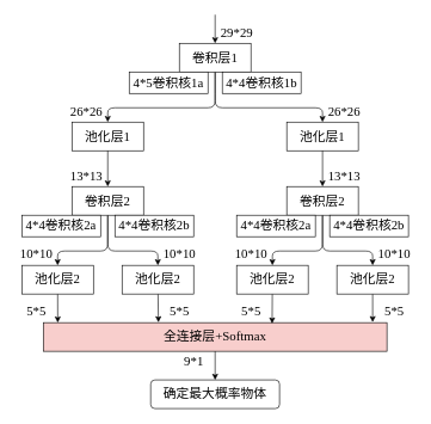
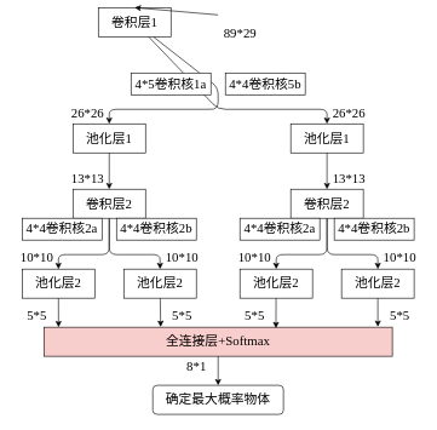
  <mxCell id="0" />
  <mxCell id="1" parent="0" />
  <mxCell id="2" style="edgeStyle=none;html=1;entryX=0.5;entryY=0;entryDx=0;entryDy=0;fontFamily=Times New Roman;fontSize=18;" parent="1" source="4" target="5" edge="1"><mxGeometry relative="1" as="geometry"><Array as="points"><mxPoint x="300" y="120" /><mxPoint x="300" y="150" /><mxPoint x="150" y="150" /></Array></mxGeometry></mxCell>
  <mxCell id="3" style="edgeStyle=none;html=1;entryX=0.5;entryY=0;entryDx=0;entryDy=0;fontFamily=Times New Roman;fontSource=https%3A%2F%2Ffonts.googleapis.com%2Fcss%3Ffamily%3D%25E5%25AE%258B%25E4%25BD%2593;fontSize=18;" parent="1" source="4" target="28" edge="1"><mxGeometry relative="1" as="geometry"><Array as="points"><mxPoint x="300" y="150" /><mxPoint x="450" y="150" /></Array></mxGeometry></mxCell>
- <mxCell id="4" value="&lt;font data-font-src=&quot;https://fonts.googleapis.com/css?family=%E5%AE%8B%E4%BD%93&quot;&gt;卷积层&lt;/font&gt;&lt;span style=&quot;font-family: &amp;#34;times new roman&amp;#34;&quot;&gt;1&lt;/span&gt;" style="rounded=0;whiteSpace=wrap;html=1;fontFamily=宋体;fontSource=https%3A%2F%2Ffonts.googleapis.com%2Fcss%3Ffamily%3D%25E5%25AE%258B%25E4%25BD%2593;fontSize=18;fillColor=#FFFFFF;" parent="1" vertex="1"><mxGeometry x="250" y="60" width="100" height="40" as="geometry" /></mxCell>
+ <mxCell id="4" value="&lt;font data-font-src=&quot;https://fonts.googleapis.com/css?family=%E5%AE%8B%E4%BD%93&quot;&gt;卷积层&lt;/font&gt;&lt;span style=&quot;font-family: &amp;#34;times new roman&amp;#34;&quot;&gt;1&lt;/span&gt;" style="rounded=0;whiteSpace=wrap;html=1;fontFamily=宋体;fontSource=https%3A%2F%2Ffonts.googleapis.com%2Fcss%3Ffamily%3D%25E5%25AE%258B%25E4%25BD%2593;fontSize=18;fillColor=#FFFFFF;" parent="1" vertex="1"><mxGeometry x="135" y="10" width="100" height="40" as="geometry" /></mxCell>
  <mxCell id="5" value="池化层&lt;span style=&quot;font-family: &amp;#34;times new roman&amp;#34;&quot;&gt;1&lt;/span&gt;" style="rounded=0;whiteSpace=wrap;html=1;fontFamily=宋体;fontSource=https%3A%2F%2Ffonts.googleapis.com%2Fcss%3Ffamily%3D%25E5%25AE%258B%25E4%25BD%2593;fontSize=18;fillColor=#FFFFFF;" parent="1" vertex="1"><mxGeometry x="100" y="170" width="100" height="40" as="geometry" /></mxCell>
  <mxCell id="6" value="&lt;font data-font-src=&quot;https://fonts.googleapis.com/css?family=%E5%AE%8B%E4%BD%93&quot;&gt;&lt;font face=&quot;Times New Roman&quot;&gt;4*5&lt;/font&gt;卷积核&lt;font face=&quot;Times New Roman&quot;&gt;1a&lt;/font&gt;&lt;br&gt;&lt;/font&gt;" style="rounded=0;whiteSpace=wrap;html=1;fontFamily=宋体;fontSource=https%3A%2F%2Ffonts.googleapis.com%2Fcss%3Ffamily%3D%25E5%25AE%258B%25E4%25BD%2593;fontSize=18;fillColor=#FFFFFF;" parent="1" vertex="1"><mxGeometry x="180" y="100" width="110" height="30" as="geometry" /></mxCell>
  <mxCell id="7" value="" style="endArrow=classic;html=1;fontFamily=宋体;fontSource=https%3A%2F%2Ffonts.googleapis.com%2Fcss%3Ffamily%3D%25E5%25AE%258B%25E4%25BD%2593;fontSize=18;entryX=0.5;entryY=0;entryDx=0;entryDy=0;" parent="1" target="4" edge="1"><mxGeometry width="50" height="50" relative="1" as="geometry"><mxPoint x="300" y="20" as="sourcePoint" /><mxPoint x="370" y="60" as="targetPoint" /></mxGeometry></mxCell>
- <mxCell id="8" value="&lt;span style=&quot;font-family: &amp;#34;times new roman&amp;#34;&quot;&gt;29*29&lt;/span&gt;" style="text;html=1;align=center;verticalAlign=middle;resizable=0;points=[];autosize=1;strokeColor=none;fillColor=none;fontSize=18;fontFamily=宋体;" parent="1" vertex="1"><mxGeometry x="300" y="30" width="60" height="30" as="geometry" /></mxCell>
+ <mxCell id="8" value="&lt;span style=&quot;font-family: &amp;#34;times new roman&amp;#34;&quot;&gt;89*29&lt;/span&gt;" style="text;html=1;align=center;verticalAlign=middle;resizable=0;points=[];autosize=1;strokeColor=none;fillColor=none;fontSize=18;fontFamily=宋体;" parent="1" vertex="1"><mxGeometry x="300" y="30" width="60" height="30" as="geometry" /></mxCell>
  <mxCell id="9" value="&lt;span style=&quot;font-family: &amp;#34;times new roman&amp;#34;&quot;&gt;26*26&lt;/span&gt;" style="text;html=1;align=center;verticalAlign=middle;resizable=0;points=[];autosize=1;strokeColor=none;fillColor=none;fontSize=18;fontFamily=宋体;" parent="1" vertex="1"><mxGeometry x="90" y="140" width="60" height="30" as="geometry" /></mxCell>
  <mxCell id="10" style="edgeStyle=none;html=1;entryX=0.5;entryY=0;entryDx=0;entryDy=0;fontFamily=Times New Roman;fontSize=18;" parent="1" source="12" target="14" edge="1"><mxGeometry relative="1" as="geometry"><Array as="points"><mxPoint x="150" y="350" /><mxPoint x="80" y="350" /></Array></mxGeometry></mxCell>
  <mxCell id="11" style="edgeStyle=none;html=1;entryX=0.5;entryY=0;entryDx=0;entryDy=0;fontFamily=Times New Roman;fontSize=18;" parent="1" source="12" target="21" edge="1"><mxGeometry relative="1" as="geometry"><Array as="points"><mxPoint x="150" y="350" /><mxPoint x="220" y="350" /></Array></mxGeometry></mxCell>
  <mxCell id="12" value="&lt;font data-font-src=&quot;https://fonts.googleapis.com/css?family=%E5%AE%8B%E4%BD%93&quot;&gt;卷积层&lt;/font&gt;&lt;span style=&quot;font-family: &amp;#34;times new roman&amp;#34;&quot;&gt;2&lt;/span&gt;" style="rounded=0;whiteSpace=wrap;html=1;fontFamily=宋体;fontSource=https%3A%2F%2Ffonts.googleapis.com%2Fcss%3Ffamily%3D%25E5%25AE%258B%25E4%25BD%2593;fontSize=18;fillColor=#FFFFFF;" parent="1" vertex="1"><mxGeometry x="100" y="260" width="100" height="40" as="geometry" /></mxCell>
  <mxCell id="13" style="edgeStyle=none;html=1;entryX=0.042;entryY=0;entryDx=0;entryDy=0;entryPerimeter=0;fontFamily=Times New Roman;fontSource=https%3A%2F%2Ffonts.googleapis.com%2Fcss%3Ffamily%3D%25E5%25AE%258B%25E4%25BD%2593;fontSize=18;" parent="1" source="14" target="23" edge="1"><mxGeometry relative="1" as="geometry" /></mxCell>
  <mxCell id="14" value="池化层&lt;span style=&quot;font-family: &amp;#34;times new roman&amp;#34;&quot;&gt;2&lt;/span&gt;" style="rounded=0;whiteSpace=wrap;html=1;fontFamily=宋体;fontSource=https%3A%2F%2Ffonts.googleapis.com%2Fcss%3Ffamily%3D%25E5%25AE%258B%25E4%25BD%2593;fontSize=18;fillColor=#FFFFFF;" parent="1" vertex="1"><mxGeometry x="30" y="370" width="100" height="40" as="geometry" /></mxCell>
  <mxCell id="15" value="&lt;font data-font-src=&quot;https://fonts.googleapis.com/css?family=%E5%AE%8B%E4%BD%93&quot;&gt;&lt;span style=&quot;font-family: &amp;#34;times new roman&amp;#34;&quot;&gt;4*4&lt;/span&gt;卷积核&lt;font face=&quot;Times New Roman&quot;&gt;2b&lt;/font&gt;&lt;br&gt;&lt;/font&gt;" style="rounded=0;whiteSpace=wrap;html=1;fontFamily=宋体;fontSource=https%3A%2F%2Ffonts.googleapis.com%2Fcss%3Ffamily%3D%25E5%25AE%258B%25E4%25BD%2593;fontSize=18;fillColor=#FFFFFF;" parent="1" vertex="1"><mxGeometry x="160" y="300" width="110" height="30" as="geometry" /></mxCell>
  <mxCell id="16" value="" style="endArrow=classic;html=1;fontFamily=宋体;fontSource=https%3A%2F%2Ffonts.googleapis.com%2Fcss%3Ffamily%3D%25E5%25AE%258B%25E4%25BD%2593;fontSize=18;entryX=0.5;entryY=0;entryDx=0;entryDy=0;exitX=0.5;exitY=1;exitDx=0;exitDy=0;" parent="1" source="5" target="12" edge="1"><mxGeometry width="50" height="50" relative="1" as="geometry"><mxPoint x="150" y="230" as="sourcePoint" /><mxPoint x="220" y="270" as="targetPoint" /></mxGeometry></mxCell>
  <mxCell id="17" value="&lt;span style=&quot;font-family: &amp;#34;times new roman&amp;#34;&quot;&gt;13*13&lt;/span&gt;" style="text;html=1;align=center;verticalAlign=middle;resizable=0;points=[];autosize=1;strokeColor=none;fillColor=none;fontSize=18;fontFamily=宋体;" parent="1" vertex="1"><mxGeometry x="90" y="230" width="60" height="30" as="geometry" /></mxCell>
  <mxCell id="18" value="&lt;span style=&quot;font-family: &amp;#34;times new roman&amp;#34;&quot;&gt;10*10&lt;/span&gt;" style="text;html=1;align=center;verticalAlign=middle;resizable=0;points=[];autosize=1;strokeColor=none;fillColor=none;fontSize=18;fontFamily=宋体;" parent="1" vertex="1"><mxGeometry x="20" y="340" width="60" height="30" as="geometry" /></mxCell>
  <mxCell id="19" value="&lt;font data-font-src=&quot;https://fonts.googleapis.com/css?family=%E5%AE%8B%E4%BD%93&quot;&gt;&lt;font face=&quot;Times New Roman&quot;&gt;4*4&lt;/font&gt;卷积核&lt;font face=&quot;Times New Roman&quot;&gt;2a&lt;/font&gt;&lt;br&gt;&lt;/font&gt;" style="rounded=0;whiteSpace=wrap;html=1;fontFamily=宋体;fontSource=https%3A%2F%2Ffonts.googleapis.com%2Fcss%3Ffamily%3D%25E5%25AE%258B%25E4%25BD%2593;fontSize=18;fillColor=#FFFFFF;" parent="1" vertex="1"><mxGeometry x="30" y="300" width="110" height="30" as="geometry" /></mxCell>
  <mxCell id="20" style="edgeStyle=none;html=1;entryX=0.335;entryY=-0.01;entryDx=0;entryDy=0;entryPerimeter=0;fontFamily=Times New Roman;fontSource=https%3A%2F%2Ffonts.googleapis.com%2Fcss%3Ffamily%3D%25E5%25AE%258B%25E4%25BD%2593;fontSize=18;" parent="1" source="21" target="23" edge="1"><mxGeometry relative="1" as="geometry" /></mxCell>
  <mxCell id="21" value="池化层&lt;span style=&quot;font-family: &amp;#34;times new roman&amp;#34;&quot;&gt;2&lt;/span&gt;" style="rounded=0;whiteSpace=wrap;html=1;fontFamily=宋体;fontSource=https%3A%2F%2Ffonts.googleapis.com%2Fcss%3Ffamily%3D%25E5%25AE%258B%25E4%25BD%2593;fontSize=18;fillColor=#FFFFFF;" parent="1" vertex="1"><mxGeometry x="170" y="370" width="100" height="40" as="geometry" /></mxCell>
  <mxCell id="22" value="&lt;span style=&quot;font-family: &amp;#34;times new roman&amp;#34;&quot;&gt;10*10&lt;/span&gt;" style="text;html=1;align=center;verticalAlign=middle;resizable=0;points=[];autosize=1;strokeColor=none;fillColor=none;fontSize=18;fontFamily=宋体;" parent="1" vertex="1"><mxGeometry x="220" y="340" width="60" height="30" as="geometry" /></mxCell>
  <mxCell id="23" value="全连接层+&lt;span style=&quot;font-family: &amp;#34;times new roman&amp;#34;&quot;&gt;Softmax&lt;/span&gt;" style="rounded=0;whiteSpace=wrap;html=1;fontFamily=宋体;fontSource=https%3A%2F%2Ffonts.googleapis.com%2Fcss%3Ffamily%3D%25E5%25AE%258B%25E4%25BD%2593;fontSize=18;fillColor=#f8cecc;" parent="1" vertex="1"><mxGeometry x="60" y="450" width="480" height="40" as="geometry" /></mxCell>
  <mxCell id="24" value="&lt;span style=&quot;font-family: &amp;#34;times new roman&amp;#34;&quot;&gt;5*5&lt;/span&gt;" style="text;html=1;align=center;verticalAlign=middle;resizable=0;points=[];autosize=1;strokeColor=none;fillColor=none;fontSize=18;fontFamily=宋体;" parent="1" vertex="1"><mxGeometry x="30" y="420" width="40" height="30" as="geometry" /></mxCell>
  <mxCell id="25" value="&lt;span style=&quot;font-family: &amp;#34;times new roman&amp;#34;&quot;&gt;5*5&lt;/span&gt;" style="text;html=1;align=center;verticalAlign=middle;resizable=0;points=[];autosize=1;strokeColor=none;fillColor=none;fontSize=18;fontFamily=宋体;" parent="1" vertex="1"><mxGeometry x="230" y="420" width="40" height="30" as="geometry" /></mxCell>
  <mxCell id="26" style="edgeStyle=none;html=1;entryX=0.5;entryY=0;entryDx=0;entryDy=0;fontFamily=宋体;fontSource=https%3A%2F%2Ffonts.googleapis.com%2Fcss%3Ffamily%3D%25E5%25AE%258B%25E4%25BD%2593;fontSize=18;" parent="1" target="46" edge="1"><mxGeometry relative="1" as="geometry"><mxPoint x="300" y="490" as="sourcePoint" /></mxGeometry></mxCell>
- <mxCell id="27" value="&lt;span style=&quot;font-family: &amp;#34;times new roman&amp;#34;&quot;&gt;9*1&lt;/span&gt;" style="text;html=1;align=center;verticalAlign=middle;resizable=0;points=[];autosize=1;strokeColor=none;fillColor=none;fontSize=18;fontFamily=宋体;" parent="1" vertex="1"><mxGeometry x="250" y="490" width="40" height="30" as="geometry" /></mxCell>
+ <mxCell id="27" value="&lt;span style=&quot;font-family: &amp;#34;times new roman&amp;#34;&quot;&gt;8*1&lt;/span&gt;" style="text;html=1;align=center;verticalAlign=middle;resizable=0;points=[];autosize=1;strokeColor=none;fillColor=none;fontSize=18;fontFamily=宋体;" parent="1" vertex="1"><mxGeometry x="250" y="490" width="40" height="30" as="geometry" /></mxCell>
  <mxCell id="28" value="池化层&lt;span style=&quot;font-family: &amp;#34;times new roman&amp;#34;&quot;&gt;1&lt;/span&gt;" style="rounded=0;whiteSpace=wrap;html=1;fontFamily=宋体;fontSource=https%3A%2F%2Ffonts.googleapis.com%2Fcss%3Ffamily%3D%25E5%25AE%258B%25E4%25BD%2593;fontSize=18;fillColor=#FFFFFF;" parent="1" vertex="1"><mxGeometry x="400" y="170" width="100" height="40" as="geometry" /></mxCell>
  <mxCell id="29" style="edgeStyle=none;html=1;entryX=0.5;entryY=0;entryDx=0;entryDy=0;fontFamily=Times New Roman;fontSize=18;" parent="1" source="31" target="33" edge="1"><mxGeometry relative="1" as="geometry"><Array as="points"><mxPoint x="450" y="350" /><mxPoint x="380" y="350" /></Array></mxGeometry></mxCell>
  <mxCell id="30" style="edgeStyle=none;html=1;entryX=0.5;entryY=0;entryDx=0;entryDy=0;fontFamily=Times New Roman;fontSize=18;" parent="1" source="31" target="40" edge="1"><mxGeometry relative="1" as="geometry"><Array as="points"><mxPoint x="450" y="350" /><mxPoint x="520" y="350" /></Array></mxGeometry></mxCell>
  <mxCell id="31" value="&lt;font data-font-src=&quot;https://fonts.googleapis.com/css?family=%E5%AE%8B%E4%BD%93&quot;&gt;卷积层&lt;/font&gt;&lt;span style=&quot;font-family: &amp;#34;times new roman&amp;#34;&quot;&gt;2&lt;/span&gt;" style="rounded=0;whiteSpace=wrap;html=1;fontFamily=宋体;fontSource=https%3A%2F%2Ffonts.googleapis.com%2Fcss%3Ffamily%3D%25E5%25AE%258B%25E4%25BD%2593;fontSize=18;fillColor=#FFFFFF;" parent="1" vertex="1"><mxGeometry x="400" y="260" width="100" height="40" as="geometry" /></mxCell>
  <mxCell id="32" style="edgeStyle=none;html=1;entryX=0.109;entryY=0.032;entryDx=0;entryDy=0;entryPerimeter=0;fontFamily=Times New Roman;fontSize=18;" parent="1" source="33" edge="1"><mxGeometry relative="1" as="geometry"><mxPoint x="379.62" y="451.28" as="targetPoint" /></mxGeometry></mxCell>
  <mxCell id="33" value="池化层&lt;span style=&quot;font-family: &amp;#34;times new roman&amp;#34;&quot;&gt;2&lt;/span&gt;" style="rounded=0;whiteSpace=wrap;html=1;fontFamily=宋体;fontSource=https%3A%2F%2Ffonts.googleapis.com%2Fcss%3Ffamily%3D%25E5%25AE%258B%25E4%25BD%2593;fontSize=18;fillColor=#FFFFFF;" parent="1" vertex="1"><mxGeometry x="330" y="370" width="100" height="40" as="geometry" /></mxCell>
  <mxCell id="34" value="&lt;font data-font-src=&quot;https://fonts.googleapis.com/css?family=%E5%AE%8B%E4%BD%93&quot;&gt;&lt;span style=&quot;font-family: &amp;#34;times new roman&amp;#34;&quot;&gt;4*4&lt;/span&gt;卷积核&lt;font face=&quot;Times New Roman&quot;&gt;2b&lt;/font&gt;&lt;br&gt;&lt;/font&gt;" style="rounded=0;whiteSpace=wrap;html=1;fontFamily=宋体;fontSource=https%3A%2F%2Ffonts.googleapis.com%2Fcss%3Ffamily%3D%25E5%25AE%258B%25E4%25BD%2593;fontSize=18;fillColor=#FFFFFF;" parent="1" vertex="1"><mxGeometry x="460" y="300" width="110" height="30" as="geometry" /></mxCell>
  <mxCell id="35" value="" style="endArrow=classic;html=1;fontFamily=宋体;fontSource=https%3A%2F%2Ffonts.googleapis.com%2Fcss%3Ffamily%3D%25E5%25AE%258B%25E4%25BD%2593;fontSize=18;entryX=0.5;entryY=0;entryDx=0;entryDy=0;exitX=0.5;exitY=1;exitDx=0;exitDy=0;" parent="1" source="28" target="31" edge="1"><mxGeometry width="50" height="50" relative="1" as="geometry"><mxPoint x="450" y="230" as="sourcePoint" /><mxPoint x="520" y="270" as="targetPoint" /></mxGeometry></mxCell>
  <mxCell id="36" value="&lt;span style=&quot;font-family: &amp;#34;times new roman&amp;#34;&quot;&gt;13*13&lt;/span&gt;" style="text;html=1;align=center;verticalAlign=middle;resizable=0;points=[];autosize=1;strokeColor=none;fillColor=none;fontSize=18;fontFamily=宋体;" parent="1" vertex="1"><mxGeometry x="450" y="230" width="60" height="30" as="geometry" /></mxCell>
  <mxCell id="37" value="&lt;span style=&quot;font-family: &amp;#34;times new roman&amp;#34;&quot;&gt;10*10&lt;/span&gt;" style="text;html=1;align=center;verticalAlign=middle;resizable=0;points=[];autosize=1;strokeColor=none;fillColor=none;fontSize=18;fontFamily=宋体;" parent="1" vertex="1"><mxGeometry x="320" y="340" width="60" height="30" as="geometry" /></mxCell>
  <mxCell id="38" value="&lt;font data-font-src=&quot;https://fonts.googleapis.com/css?family=%E5%AE%8B%E4%BD%93&quot;&gt;&lt;span style=&quot;font-family: &amp;#34;times new roman&amp;#34;&quot;&gt;4*4&lt;/span&gt;卷积核&lt;font face=&quot;Times New Roman&quot;&gt;2a&lt;/font&gt;&lt;br&gt;&lt;/font&gt;" style="rounded=0;whiteSpace=wrap;html=1;fontFamily=宋体;fontSource=https%3A%2F%2Ffonts.googleapis.com%2Fcss%3Ffamily%3D%25E5%25AE%258B%25E4%25BD%2593;fontSize=18;fillColor=#FFFFFF;" parent="1" vertex="1"><mxGeometry x="330" y="300" width="110" height="30" as="geometry" /></mxCell>
  <mxCell id="39" style="edgeStyle=none;html=1;entryX=0.889;entryY=-0.016;entryDx=0;entryDy=0;entryPerimeter=0;fontFamily=Times New Roman;fontSize=18;" parent="1" source="40" edge="1"><mxGeometry relative="1" as="geometry"><mxPoint x="520.02" y="449.36" as="targetPoint" /></mxGeometry></mxCell>
  <mxCell id="40" value="池化层&lt;span style=&quot;font-family: &amp;#34;times new roman&amp;#34;&quot;&gt;2&lt;/span&gt;" style="rounded=0;whiteSpace=wrap;html=1;fontFamily=宋体;fontSource=https%3A%2F%2Ffonts.googleapis.com%2Fcss%3Ffamily%3D%25E5%25AE%258B%25E4%25BD%2593;fontSize=18;fillColor=#FFFFFF;" parent="1" vertex="1"><mxGeometry x="470" y="370" width="100" height="40" as="geometry" /></mxCell>
  <mxCell id="41" value="&lt;span style=&quot;font-family: &amp;#34;times new roman&amp;#34;&quot;&gt;10*10&lt;/span&gt;" style="text;html=1;align=center;verticalAlign=middle;resizable=0;points=[];autosize=1;strokeColor=none;fillColor=none;fontSize=18;fontFamily=宋体;" parent="1" vertex="1"><mxGeometry x="520" y="340" width="60" height="30" as="geometry" /></mxCell>
  <mxCell id="42" value="&lt;span style=&quot;font-family: &amp;#34;times new roman&amp;#34;&quot;&gt;5*5&lt;/span&gt;" style="text;html=1;align=center;verticalAlign=middle;resizable=0;points=[];autosize=1;strokeColor=none;fillColor=none;fontSize=18;fontFamily=宋体;" parent="1" vertex="1"><mxGeometry x="330" y="420" width="40" height="30" as="geometry" /></mxCell>
  <mxCell id="43" value="&lt;span style=&quot;font-family: &amp;#34;times new roman&amp;#34;&quot;&gt;5*5&lt;/span&gt;" style="text;html=1;align=center;verticalAlign=middle;resizable=0;points=[];autosize=1;strokeColor=none;fillColor=none;fontSize=18;fontFamily=宋体;" parent="1" vertex="1"><mxGeometry x="530" y="420" width="40" height="30" as="geometry" /></mxCell>
- <mxCell id="44" value="&lt;font data-font-src=&quot;https://fonts.googleapis.com/css?family=%E5%AE%8B%E4%BD%93&quot;&gt;&lt;font face=&quot;Times New Roman&quot;&gt;4*4&lt;/font&gt;卷积核&lt;font face=&quot;Times New Roman&quot;&gt;1b&lt;/font&gt;&lt;br&gt;&lt;/font&gt;" style="rounded=0;whiteSpace=wrap;html=1;fontFamily=宋体;fontSource=https%3A%2F%2Ffonts.googleapis.com%2Fcss%3Ffamily%3D%25E5%25AE%258B%25E4%25BD%2593;fontSize=18;fillColor=#FFFFFF;" parent="1" vertex="1"><mxGeometry x="310" y="100" width="110" height="30" as="geometry" /></mxCell>
+ <mxCell id="44" value="&lt;font data-font-src=&quot;https://fonts.googleapis.com/css?family=%E5%AE%8B%E4%BD%93&quot;&gt;&lt;font face=&quot;Times New Roman&quot;&gt;4*4&lt;/font&gt;卷积核&lt;font face=&quot;Times New Roman&quot;&gt;5b&lt;/font&gt;&lt;br&gt;&lt;/font&gt;" style="rounded=0;whiteSpace=wrap;html=1;fontFamily=宋体;fontSource=https%3A%2F%2Ffonts.googleapis.com%2Fcss%3Ffamily%3D%25E5%25AE%258B%25E4%25BD%2593;fontSize=18;fillColor=#FFFFFF;" parent="1" vertex="1"><mxGeometry x="310" y="100" width="110" height="30" as="geometry" /></mxCell>
  <mxCell id="45" value="&lt;span style=&quot;font-family: &amp;#34;times new roman&amp;#34;&quot;&gt;26*26&lt;/span&gt;" style="text;html=1;align=center;verticalAlign=middle;resizable=0;points=[];autosize=1;strokeColor=none;fillColor=none;fontSize=18;fontFamily=宋体;" parent="1" vertex="1"><mxGeometry x="450" y="140" width="60" height="30" as="geometry" /></mxCell>
  <mxCell id="46" value="确定最大概率物体" style="whiteSpace=wrap;html=1;fontFamily=宋体;fontSource=https%3A%2F%2Ffonts.googleapis.com%2Fcss%3Ffamily%3D%25E5%25AE%258B%25E4%25BD%2593;fontSize=18;fillColor=#FFFFFF;rounded=1;" parent="1" vertex="1"><mxGeometry x="210" y="530" width="180" height="40" as="geometry" /></mxCell>
